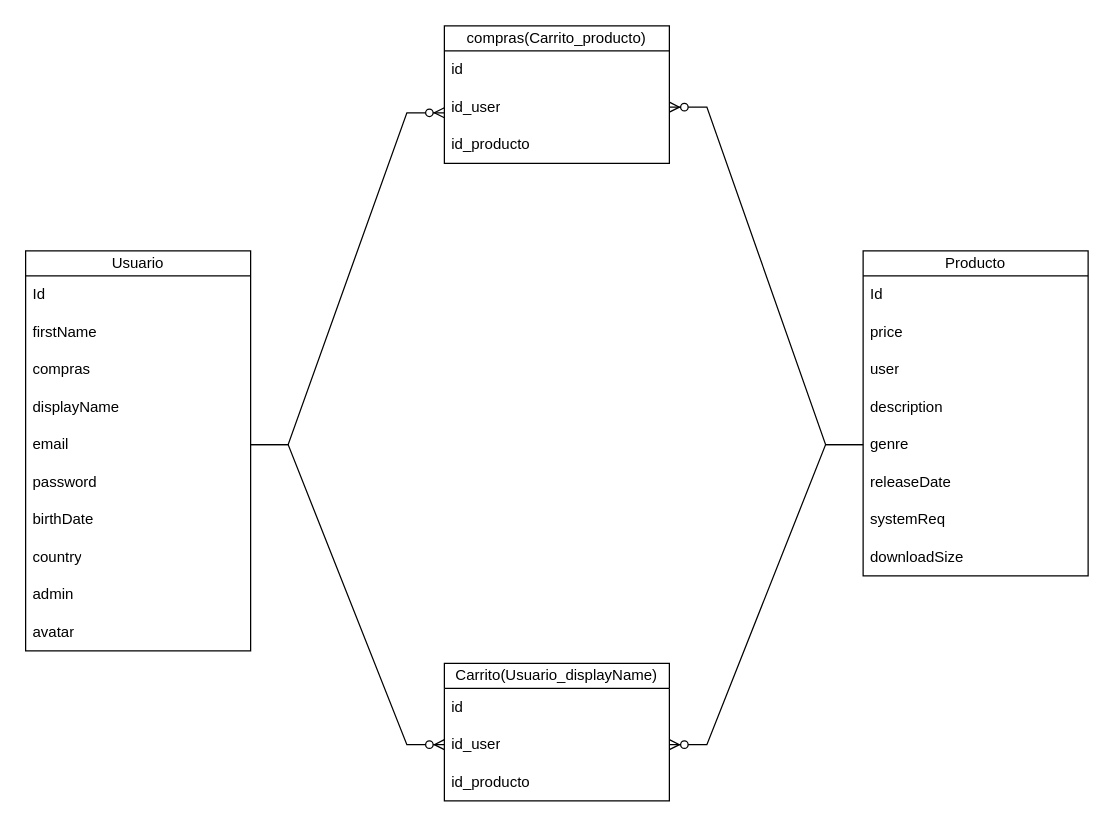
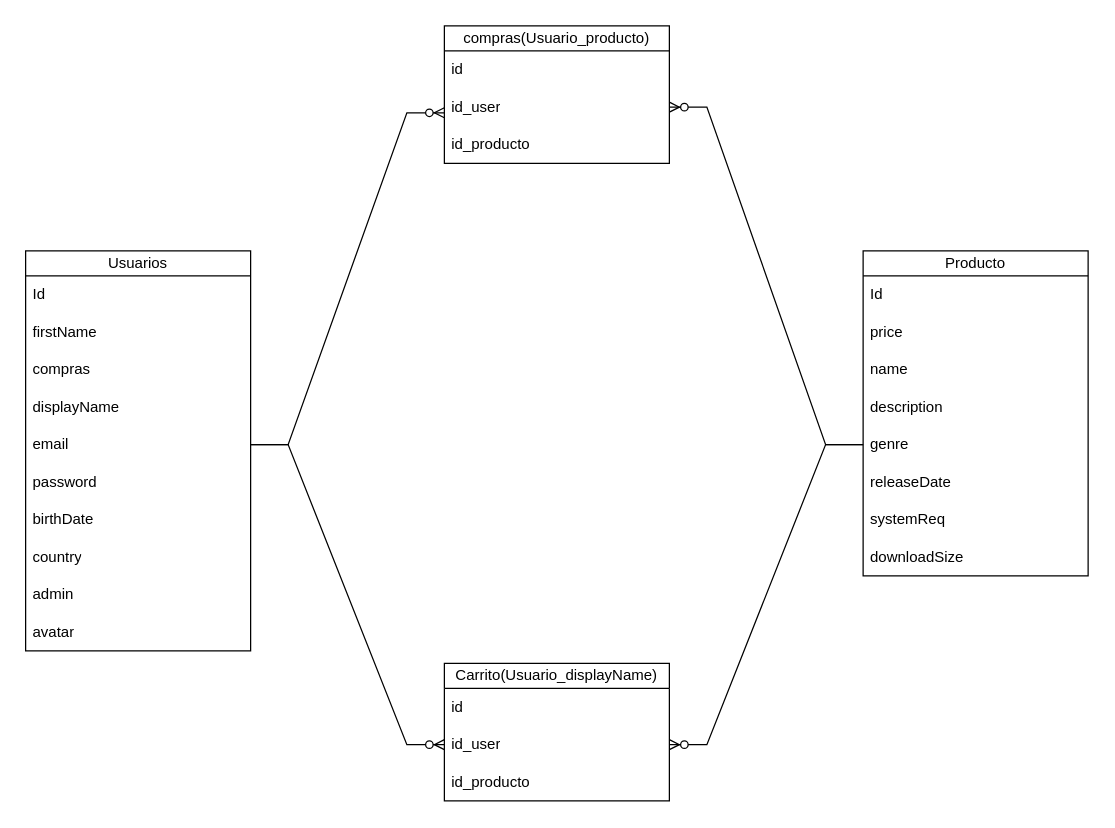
  <mxCell id="0" />
  <mxCell id="1" parent="0" />
- <mxCell id="2" value="Usuario" style="swimlane;fontStyle=0;childLayout=stackLayout;horizontal=1;startSize=20;horizontalStack=0;resizeParent=1;resizeParentMax=0;resizeLast=0;collapsible=1;marginBottom=0;whiteSpace=wrap;html=1;" vertex="1" parent="1"><mxGeometry y="200" width="180" height="320" as="geometry" x="20"><mxRectangle x="100" y="90" width="90" height="30" as="alternateBounds" /></mxGeometry></mxCell>
+ <mxCell id="2" value="Usuarios" style="swimlane;fontStyle=0;childLayout=stackLayout;horizontal=1;startSize=20;horizontalStack=0;resizeParent=1;resizeParentMax=0;resizeLast=0;collapsible=1;marginBottom=0;whiteSpace=wrap;html=1;" vertex="1" parent="1"><mxGeometry y="200" width="180" height="320" as="geometry" x="20"><mxRectangle x="100" y="90" width="90" height="30" as="alternateBounds" /></mxGeometry></mxCell>
  <mxCell id="3" value="Id&lt;span style=&quot;white-space: pre;&quot;&gt;&#09;&lt;/span&gt;" style="text;strokeColor=none;fillColor=none;align=left;verticalAlign=middle;spacingLeft=4;spacingRight=4;overflow=hidden;points=[[0,0.5],[1,0.5]];portConstraint=eastwest;rotatable=0;whiteSpace=wrap;html=1;" vertex="1" parent="2"><mxGeometry y="20" width="180" height="30" as="geometry" /></mxCell>
  <mxCell id="4" value="firstName" style="text;strokeColor=none;fillColor=none;align=left;verticalAlign=middle;spacingLeft=4;spacingRight=4;overflow=hidden;points=[[0,0.5],[1,0.5]];portConstraint=eastwest;rotatable=0;whiteSpace=wrap;html=1;" vertex="1" parent="2"><mxGeometry y="50" width="180" height="30" as="geometry" /></mxCell>
  <mxCell id="5" value="compras" style="text;strokeColor=none;fillColor=none;align=left;verticalAlign=middle;spacingLeft=4;spacingRight=4;overflow=hidden;points=[[0,0.5],[1,0.5]];portConstraint=eastwest;rotatable=0;whiteSpace=wrap;html=1;" vertex="1" parent="2"><mxGeometry y="80" width="180" height="30" as="geometry" /></mxCell>
  <mxCell id="6" value="displayName" style="text;strokeColor=none;fillColor=none;align=left;verticalAlign=middle;spacingLeft=4;spacingRight=4;overflow=hidden;points=[[0,0.5],[1,0.5]];portConstraint=eastwest;rotatable=0;whiteSpace=wrap;html=1;" vertex="1" parent="2"><mxGeometry y="110" width="180" height="30" as="geometry" /></mxCell>
  <mxCell id="7" value="email" style="text;strokeColor=none;fillColor=none;align=left;verticalAlign=middle;spacingLeft=4;spacingRight=4;overflow=hidden;points=[[0,0.5],[1,0.5]];portConstraint=eastwest;rotatable=0;whiteSpace=wrap;html=1;" vertex="1" parent="2"><mxGeometry y="140" width="180" height="30" as="geometry" /></mxCell>
  <mxCell id="8" value="password" style="text;strokeColor=none;fillColor=none;align=left;verticalAlign=middle;spacingLeft=4;spacingRight=4;overflow=hidden;points=[[0,0.5],[1,0.5]];portConstraint=eastwest;rotatable=0;whiteSpace=wrap;html=1;" vertex="1" parent="2"><mxGeometry y="170" width="180" height="30" as="geometry" /></mxCell>
  <mxCell id="9" value="birthDate" style="text;strokeColor=none;fillColor=none;align=left;verticalAlign=middle;spacingLeft=4;spacingRight=4;overflow=hidden;points=[[0,0.5],[1,0.5]];portConstraint=eastwest;rotatable=0;whiteSpace=wrap;html=1;" vertex="1" parent="2"><mxGeometry y="200" width="180" height="30" as="geometry" /></mxCell>
  <mxCell id="10" value="country" style="text;strokeColor=none;fillColor=none;align=left;verticalAlign=middle;spacingLeft=4;spacingRight=4;overflow=hidden;points=[[0,0.5],[1,0.5]];portConstraint=eastwest;rotatable=0;whiteSpace=wrap;html=1;" vertex="1" parent="2"><mxGeometry y="230" width="180" height="30" as="geometry" /></mxCell>
  <mxCell id="11" value="admin" style="text;strokeColor=none;fillColor=none;align=left;verticalAlign=middle;spacingLeft=4;spacingRight=4;overflow=hidden;points=[[0,0.5],[1,0.5]];portConstraint=eastwest;rotatable=0;whiteSpace=wrap;html=1;" vertex="1" parent="2"><mxGeometry y="260" width="180" height="30" as="geometry" /></mxCell>
  <mxCell id="12" value="avatar" style="text;strokeColor=none;fillColor=none;align=left;verticalAlign=middle;spacingLeft=4;spacingRight=4;overflow=hidden;points=[[0,0.5],[1,0.5]];portConstraint=eastwest;rotatable=0;whiteSpace=wrap;html=1;" vertex="1" parent="2"><mxGeometry y="290" width="180" height="30" as="geometry" /></mxCell>
- <mxCell id="13" value="compras(Carrito_producto)" style="swimlane;fontStyle=0;childLayout=stackLayout;horizontal=1;startSize=20;horizontalStack=0;resizeParent=1;resizeParentMax=0;resizeLast=0;collapsible=1;marginBottom=0;whiteSpace=wrap;html=1;" vertex="1" parent="1"><mxGeometry x="355" y="20" width="180" height="110" as="geometry"><mxRectangle x="100" y="90" width="90" height="30" as="alternateBounds" /></mxGeometry></mxCell>
+ <mxCell id="13" value="compras(Usuario_producto)" style="swimlane;fontStyle=0;childLayout=stackLayout;horizontal=1;startSize=20;horizontalStack=0;resizeParent=1;resizeParentMax=0;resizeLast=0;collapsible=1;marginBottom=0;whiteSpace=wrap;html=1;" vertex="1" parent="1"><mxGeometry x="355" y="20" width="180" height="110" as="geometry"><mxRectangle x="100" y="90" width="90" height="30" as="alternateBounds" /></mxGeometry></mxCell>
  <mxCell id="14" value="id" style="text;strokeColor=none;fillColor=none;align=left;verticalAlign=middle;spacingLeft=4;spacingRight=4;overflow=hidden;points=[[0,0.5],[1,0.5]];portConstraint=eastwest;rotatable=0;whiteSpace=wrap;html=1;" vertex="1" parent="13"><mxGeometry y="20" width="180" height="30" as="geometry" /></mxCell>
  <mxCell id="15" value="id_user" style="text;strokeColor=none;fillColor=none;align=left;verticalAlign=middle;spacingLeft=4;spacingRight=4;overflow=hidden;points=[[0,0.5],[1,0.5]];portConstraint=eastwest;rotatable=0;whiteSpace=wrap;html=1;" vertex="1" parent="13"><mxGeometry y="50" width="180" height="30" as="geometry" /></mxCell>
  <mxCell id="16" value="id_producto" style="text;strokeColor=none;fillColor=none;align=left;verticalAlign=middle;spacingLeft=4;spacingRight=4;overflow=hidden;points=[[0,0.5],[1,0.5]];portConstraint=eastwest;rotatable=0;whiteSpace=wrap;html=1;" vertex="1" parent="13"><mxGeometry y="80" width="180" height="30" as="geometry" /></mxCell>
  <mxCell id="17" value="Producto" style="swimlane;fontStyle=0;childLayout=stackLayout;horizontal=1;startSize=20;horizontalStack=0;resizeParent=1;resizeParentMax=0;resizeLast=0;collapsible=1;marginBottom=0;whiteSpace=wrap;html=1;" vertex="1" parent="1"><mxGeometry x="690" y="200" width="180" height="260" as="geometry"><mxRectangle x="100" y="90" width="90" height="30" as="alternateBounds" /></mxGeometry></mxCell>
  <mxCell id="18" value="Id&lt;span style=&quot;white-space: pre;&quot;&gt;&#09;&lt;/span&gt;" style="text;strokeColor=none;fillColor=none;align=left;verticalAlign=middle;spacingLeft=4;spacingRight=4;overflow=hidden;points=[[0,0.5],[1,0.5]];portConstraint=eastwest;rotatable=0;whiteSpace=wrap;html=1;" vertex="1" parent="17"><mxGeometry y="20" width="180" height="30" as="geometry" /></mxCell>
  <mxCell id="19" value="price" style="text;strokeColor=none;fillColor=none;align=left;verticalAlign=middle;spacingLeft=4;spacingRight=4;overflow=hidden;points=[[0,0.5],[1,0.5]];portConstraint=eastwest;rotatable=0;whiteSpace=wrap;html=1;" vertex="1" parent="17"><mxGeometry y="50" width="180" height="30" as="geometry" /></mxCell>
- <mxCell id="20" value="user" style="text;strokeColor=none;fillColor=none;align=left;verticalAlign=middle;spacingLeft=4;spacingRight=4;overflow=hidden;points=[[0,0.5],[1,0.5]];portConstraint=eastwest;rotatable=0;whiteSpace=wrap;html=1;" vertex="1" parent="17"><mxGeometry y="80" width="180" height="30" as="geometry" /></mxCell>
+ <mxCell id="20" value="name" style="text;strokeColor=none;fillColor=none;align=left;verticalAlign=middle;spacingLeft=4;spacingRight=4;overflow=hidden;points=[[0,0.5],[1,0.5]];portConstraint=eastwest;rotatable=0;whiteSpace=wrap;html=1;" vertex="1" parent="17"><mxGeometry y="80" width="180" height="30" as="geometry" /></mxCell>
  <mxCell id="21" value="description&amp;nbsp;" style="text;strokeColor=none;fillColor=none;align=left;verticalAlign=middle;spacingLeft=4;spacingRight=4;overflow=hidden;points=[[0,0.5],[1,0.5]];portConstraint=eastwest;rotatable=0;whiteSpace=wrap;html=1;" vertex="1" parent="17"><mxGeometry y="110" width="180" height="30" as="geometry" /></mxCell>
  <mxCell id="22" value="genre" style="text;strokeColor=none;fillColor=none;align=left;verticalAlign=middle;spacingLeft=4;spacingRight=4;overflow=hidden;points=[[0,0.5],[1,0.5]];portConstraint=eastwest;rotatable=0;whiteSpace=wrap;html=1;" vertex="1" parent="17"><mxGeometry y="140" width="180" height="30" as="geometry" /></mxCell>
  <mxCell id="23" value="releaseDate" style="text;strokeColor=none;fillColor=none;align=left;verticalAlign=middle;spacingLeft=4;spacingRight=4;overflow=hidden;points=[[0,0.5],[1,0.5]];portConstraint=eastwest;rotatable=0;whiteSpace=wrap;html=1;" vertex="1" parent="17"><mxGeometry y="170" width="180" height="30" as="geometry" /></mxCell>
  <mxCell id="24" value="systemReq" style="text;strokeColor=none;fillColor=none;align=left;verticalAlign=middle;spacingLeft=4;spacingRight=4;overflow=hidden;points=[[0,0.5],[1,0.5]];portConstraint=eastwest;rotatable=0;whiteSpace=wrap;html=1;" vertex="1" parent="17"><mxGeometry y="200" width="180" height="30" as="geometry" /></mxCell>
  <mxCell id="25" value="downloadSize" style="text;strokeColor=none;fillColor=none;align=left;verticalAlign=middle;spacingLeft=4;spacingRight=4;overflow=hidden;points=[[0,0.5],[1,0.5]];portConstraint=eastwest;rotatable=0;whiteSpace=wrap;html=1;" vertex="1" parent="17"><mxGeometry y="230" width="180" height="30" as="geometry" /></mxCell>
  <mxCell id="26" value="" style="edgeStyle=entityRelationEdgeStyle;fontSize=12;html=1;endArrow=ERzeroToMany;endFill=1;rounded=0;exitX=1;exitY=0.5;exitDx=0;exitDy=0;entryX=0;entryY=0.5;entryDx=0;entryDy=0;fontStyle=1" edge="1" parent="1" source="7"><mxGeometry width="100" height="100" relative="1" as="geometry"><mxPoint x="200" y="89.5" as="sourcePoint" /><mxPoint x="355" y="89.5" as="targetPoint" /></mxGeometry></mxCell>
  <mxCell id="27" value="" style="edgeStyle=entityRelationEdgeStyle;fontSize=12;html=1;endArrow=ERzeroToMany;endFill=1;rounded=0;exitX=0;exitY=0.5;exitDx=0;exitDy=0;entryX=1;entryY=0.5;entryDx=0;entryDy=0;" edge="1" parent="1" source="22" target="15"><mxGeometry width="100" height="100" relative="1" as="geometry"><mxPoint x="210" y="95" as="sourcePoint" /><mxPoint x="365" y="95" as="targetPoint" /></mxGeometry></mxCell>
  <mxCell id="28" value="Carrito(Usuario_displayName)" style="swimlane;fontStyle=0;childLayout=stackLayout;horizontal=1;startSize=20;horizontalStack=0;resizeParent=1;resizeParentMax=0;resizeLast=0;collapsible=1;marginBottom=0;whiteSpace=wrap;html=1;" vertex="1" parent="1"><mxGeometry x="355" y="530" width="180" height="110" as="geometry"><mxRectangle x="100" y="90" width="90" height="30" as="alternateBounds" /></mxGeometry></mxCell>
  <mxCell id="29" value="id" style="text;strokeColor=none;fillColor=none;align=left;verticalAlign=middle;spacingLeft=4;spacingRight=4;overflow=hidden;points=[[0,0.5],[1,0.5]];portConstraint=eastwest;rotatable=0;whiteSpace=wrap;html=1;" vertex="1" parent="28"><mxGeometry y="20" width="180" height="30" as="geometry" /></mxCell>
  <mxCell id="30" value="id_user" style="text;strokeColor=none;fillColor=none;align=left;verticalAlign=middle;spacingLeft=4;spacingRight=4;overflow=hidden;points=[[0,0.5],[1,0.5]];portConstraint=eastwest;rotatable=0;whiteSpace=wrap;html=1;" vertex="1" parent="28"><mxGeometry y="50" width="180" height="30" as="geometry" /></mxCell>
  <mxCell id="31" value="id_producto" style="text;strokeColor=none;fillColor=none;align=left;verticalAlign=middle;spacingLeft=4;spacingRight=4;overflow=hidden;points=[[0,0.5],[1,0.5]];portConstraint=eastwest;rotatable=0;whiteSpace=wrap;html=1;" vertex="1" parent="28"><mxGeometry y="80" width="180" height="30" as="geometry" /></mxCell>
  <mxCell id="32" value="" style="edgeStyle=entityRelationEdgeStyle;fontSize=12;html=1;endArrow=ERzeroToMany;endFill=1;rounded=0;exitX=1;exitY=0.5;exitDx=0;exitDy=0;entryX=0;entryY=0.5;entryDx=0;entryDy=0;fontStyle=1" edge="1" parent="1" source="7" target="30"><mxGeometry width="100" height="100" relative="1" as="geometry"><mxPoint x="210" y="95" as="sourcePoint" /><mxPoint x="365" y="365" as="targetPoint" /></mxGeometry></mxCell>
  <mxCell id="33" value="" style="edgeStyle=entityRelationEdgeStyle;fontSize=12;html=1;endArrow=ERzeroToMany;endFill=1;rounded=0;exitX=0;exitY=0.5;exitDx=0;exitDy=0;entryX=1;entryY=0.5;entryDx=0;entryDy=0;" edge="1" parent="1" source="22" target="30"><mxGeometry width="100" height="100" relative="1" as="geometry"><mxPoint x="700" y="135" as="sourcePoint" /><mxPoint x="545" y="365" as="targetPoint" /></mxGeometry></mxCell>
